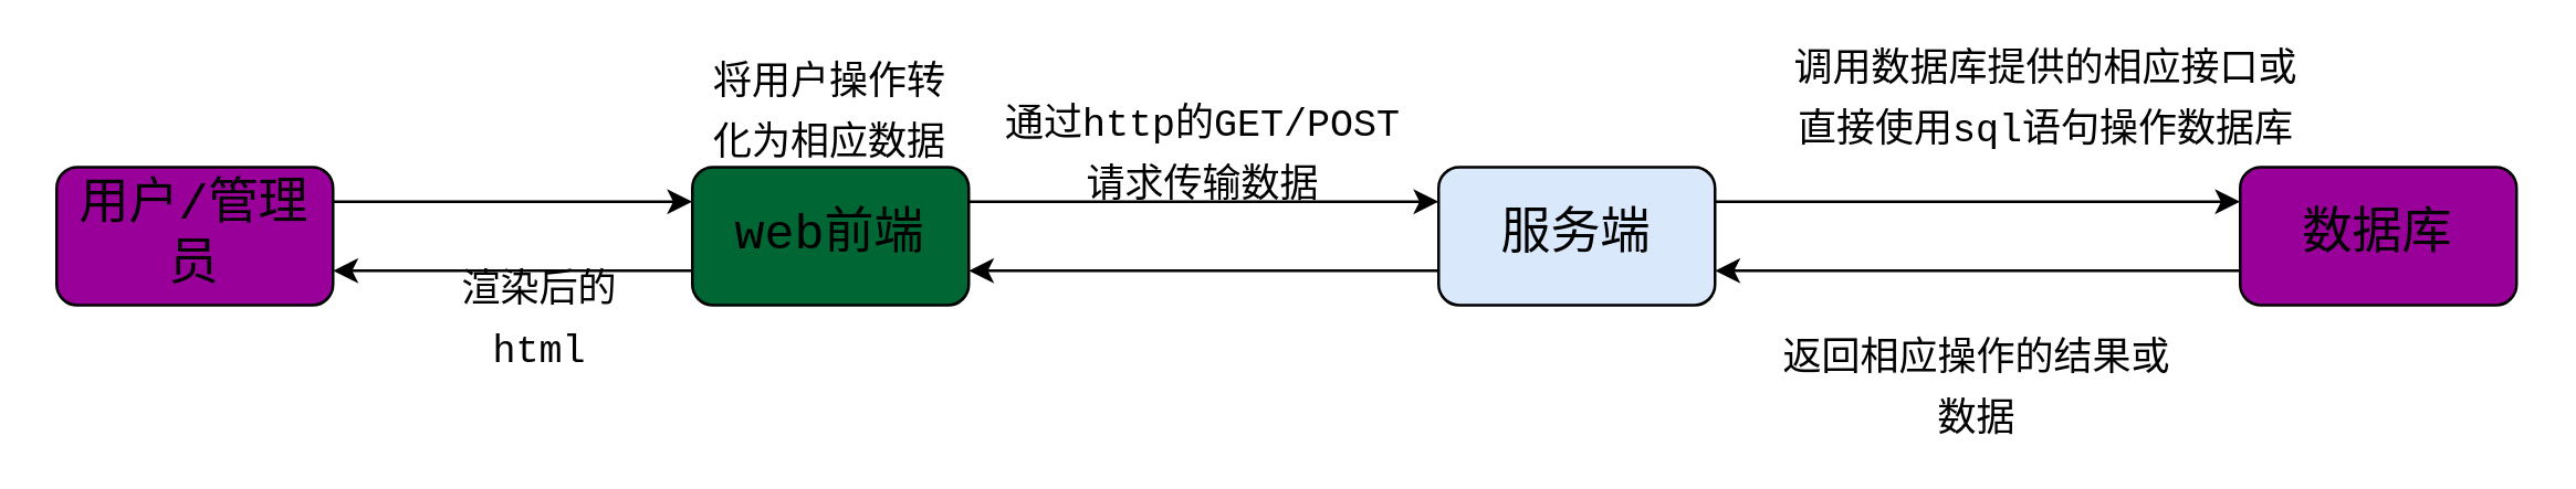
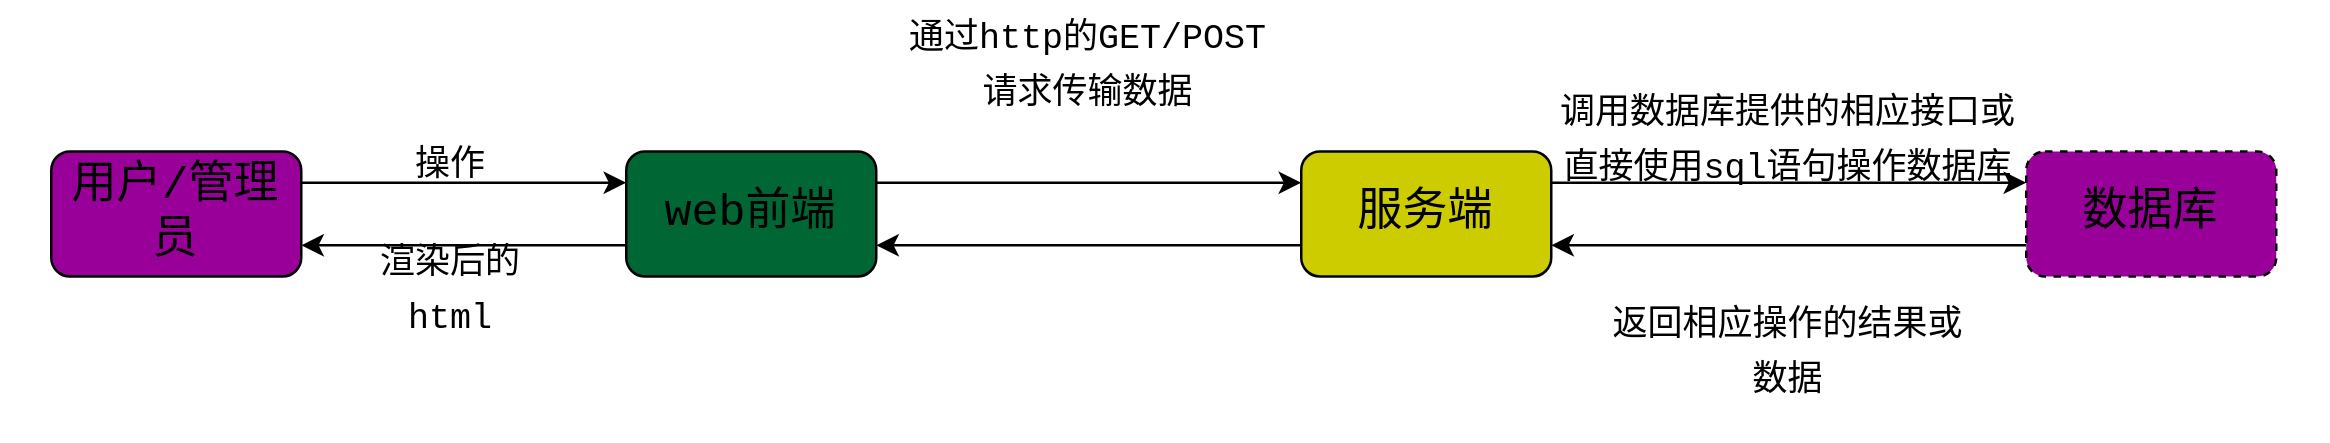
  <mxCell id="0" />
  <mxCell id="1" parent="0" />
  <mxCell id="2" style="edgeStyle=none;html=1;exitX=1;exitY=0.25;exitDx=0;exitDy=0;entryX=0;entryY=0.25;entryDx=0;entryDy=0;fontFamily=Courier New;fontSize=18;" edge="1" parent="1" source="3" target="6"><mxGeometry relative="1" as="geometry" /></mxCell>
  <mxCell id="3" value="&lt;font face=&quot;Courier New&quot; style=&quot;font-size: 18px;&quot;&gt;用户/管理员&lt;/font&gt;" style="rounded=1;whiteSpace=wrap;html=1;fillColor=#990099;" vertex="1" parent="1"><mxGeometry x="20" y="60" width="100" height="50" as="geometry" /></mxCell>
  <mxCell id="4" style="edgeStyle=none;html=1;exitX=0;exitY=0.75;exitDx=0;exitDy=0;entryX=1;entryY=0.75;entryDx=0;entryDy=0;fontFamily=Courier New;fontSize=14;" edge="1" parent="1" source="6" target="3"><mxGeometry relative="1" as="geometry" /></mxCell>
  <mxCell id="5" style="edgeStyle=none;html=1;exitX=1;exitY=0.25;exitDx=0;exitDy=0;entryX=0;entryY=0.25;entryDx=0;entryDy=0;fontFamily=Courier New;fontSize=14;" edge="1" parent="1" source="6" target="11"><mxGeometry relative="1" as="geometry" /></mxCell>
  <mxCell id="6" value="&lt;font face=&quot;Courier New&quot; style=&quot;font-size: 18px;&quot;&gt;web前端&lt;/font&gt;" style="rounded=1;whiteSpace=wrap;html=1;fillColor=#006633;" vertex="1" parent="1"><mxGeometry x="250" y="60" width="100" height="50" as="geometry" /></mxCell>
- <mxCell id="8" value="&lt;font style=&quot;font-size: 14px;&quot;&gt;渲染后的html&lt;/font&gt;" style="text;html=1;strokeColor=none;fillColor=none;align=center;verticalAlign=middle;whiteSpace=wrap;rounded=0;fontFamily=Courier New;fontSize=18;" vertex="1" parent="1"><mxGeometry x="155" y="100" width="80" height="30" as="geometry" /></mxCell>
+ <mxCell id="7" value="&lt;font style=&quot;font-size: 14px;&quot;&gt;操作&lt;/font&gt;" style="text;html=1;strokeColor=none;fillColor=none;align=center;verticalAlign=middle;whiteSpace=wrap;rounded=0;fontFamily=Courier New;fontSize=18;" vertex="1" parent="1"><mxGeometry x="150" y="50" width="60" height="30" as="geometry" /></mxCell>
+ <mxCell id="8" value="&lt;font style=&quot;font-size: 14px;&quot;&gt;渲染后的html&lt;/font&gt;" style="text;html=1;strokeColor=none;fillColor=none;align=center;verticalAlign=middle;whiteSpace=wrap;rounded=0;fontFamily=Courier New;fontSize=18;" vertex="1" parent="1"><mxGeometry x="140" y="100" width="80" height="30" as="geometry" /></mxCell>
  <mxCell id="9" style="edgeStyle=none;html=1;exitX=0;exitY=0.75;exitDx=0;exitDy=0;entryX=1;entryY=0.75;entryDx=0;entryDy=0;fontFamily=Courier New;fontSize=14;" edge="1" parent="1" source="11" target="6"><mxGeometry relative="1" as="geometry" /></mxCell>
  <mxCell id="10" style="edgeStyle=none;html=1;exitX=1;exitY=0.25;exitDx=0;exitDy=0;fontFamily=Courier New;fontSize=14;entryX=0;entryY=0.25;entryDx=0;entryDy=0;" edge="1" parent="1" source="11" target="15"><mxGeometry relative="1" as="geometry"><mxPoint x="700" y="73" as="targetPoint" /></mxGeometry></mxCell>
- <mxCell id="11" value="&lt;font face=&quot;Courier New&quot;&gt;&lt;span style=&quot;font-size: 18px;&quot;&gt;服务端&lt;/span&gt;&lt;/font&gt;" style="rounded=1;whiteSpace=wrap;html=1;fillColor=#dae8fc;" vertex="1" parent="1"><mxGeometry x="520" y="60" width="100" height="50" as="geometry" /></mxCell>
- <mxCell id="12" value="&lt;span style=&quot;font-size: 14px;&quot;&gt;将用户操作转化为相应数据&lt;/span&gt;" style="text;html=1;strokeColor=none;fillColor=none;align=center;verticalAlign=middle;whiteSpace=wrap;rounded=0;fontFamily=Courier New;fontSize=18;" vertex="1" parent="1"><mxGeometry x="255" y="20" width="90" height="40" as="geometry" /></mxCell>
- <mxCell id="13" value="&lt;font style=&quot;font-size: 14px;&quot;&gt;通过http的GET/POST请求传输数据&lt;/font&gt;" style="text;html=1;strokeColor=none;fillColor=none;align=center;verticalAlign=middle;whiteSpace=wrap;rounded=0;fontFamily=Courier New;fontSize=18;" vertex="1" parent="1"><mxGeometry x="360" y="40" width="150" height="30" as="geometry" /></mxCell>
+ <mxCell id="11" value="&lt;font face=&quot;Courier New&quot;&gt;&lt;span style=&quot;font-size: 18px;&quot;&gt;服务端&lt;/span&gt;&lt;/font&gt;" style="rounded=1;whiteSpace=wrap;html=1;fillColor=#CCCC00;" vertex="1" parent="1"><mxGeometry x="520" y="60" width="100" height="50" as="geometry" /></mxCell>
+ <mxCell id="13" value="&lt;font style=&quot;font-size: 14px;&quot;&gt;通过http的GET/POST请求传输数据&lt;/font&gt;" style="text;html=1;strokeColor=none;fillColor=none;align=center;verticalAlign=middle;whiteSpace=wrap;rounded=0;fontFamily=Courier New;fontSize=18;" vertex="1" parent="1"><mxGeometry x="360" y="10" width="150" height="30" as="geometry" /></mxCell>
  <mxCell id="14" style="edgeStyle=none;html=1;exitX=0;exitY=0.75;exitDx=0;exitDy=0;entryX=1;entryY=0.75;entryDx=0;entryDy=0;fontFamily=Courier New;fontSize=14;" edge="1" parent="1" source="15" target="11"><mxGeometry relative="1" as="geometry" /></mxCell>
- <mxCell id="15" value="&lt;font face=&quot;Courier New&quot;&gt;&lt;span style=&quot;font-size: 18px;&quot;&gt;数据库&lt;/span&gt;&lt;/font&gt;" style="rounded=1;whiteSpace=wrap;html=1;fillColor=#990099;" vertex="1" parent="1"><mxGeometry x="810" y="60" width="100" height="50" as="geometry" /></mxCell>
- <mxCell id="16" value="&lt;font style=&quot;font-size: 14px;&quot;&gt;调用数据库提供的相应接口或直接使用sql语句操作数据库&lt;/font&gt;" style="text;html=1;strokeColor=none;fillColor=none;align=center;verticalAlign=middle;whiteSpace=wrap;rounded=0;fontFamily=Courier New;fontSize=18;" vertex="1" parent="1"><mxGeometry x="645" y="20" width="190" height="30" as="geometry" /></mxCell>
+ <mxCell id="15" value="&lt;font face=&quot;Courier New&quot;&gt;&lt;span style=&quot;font-size: 18px;&quot;&gt;数据库&lt;/span&gt;&lt;/font&gt;" style="rounded=1;whiteSpace=wrap;html=1;fillColor=#990099;dashed=1;" vertex="1" parent="1"><mxGeometry x="810" y="60" width="100" height="50" as="geometry" /></mxCell>
+ <mxCell id="16" value="&lt;font style=&quot;font-size: 14px;&quot;&gt;调用数据库提供的相应接口或直接使用sql语句操作数据库&lt;/font&gt;" style="text;html=1;strokeColor=none;fillColor=none;align=center;verticalAlign=middle;whiteSpace=wrap;rounded=0;fontFamily=Courier New;fontSize=18;" vertex="1" parent="1"><mxGeometry x="620" y="40" width="190" height="30" as="geometry" /></mxCell>
  <mxCell id="17" value="&lt;span style=&quot;font-size: 14px;&quot;&gt;返回相应操作的结果或数据&lt;/span&gt;" style="text;html=1;strokeColor=none;fillColor=none;align=center;verticalAlign=middle;whiteSpace=wrap;rounded=0;fontFamily=Courier New;fontSize=18;" vertex="1" parent="1"><mxGeometry x="640" y="125" width="150" height="30" as="geometry" /></mxCell>
